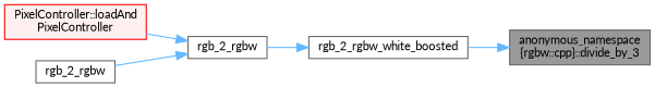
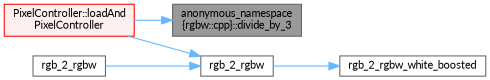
  digraph {
    fontname=Lato
    rankdir=RL
    node [color=grey40 fillcolor=white fontname=Lato fontsize=10 shape=box style=filled]
    edge [color=steelblue1 dir=back fontname=Lato fontsize=10 labelfontname=Helvetica labelfontsize=10 style=solid]
    n1 [color=gray40 fillcolor=grey60 fontcolor=black height=0.2 label="anonymous_namespace\l\{rgbw::cpp\}::divide_by_3" width=0.4]
    n2 [height=0.2 label=rgb_2_rgbw_white_boosted width=0.4]
    n3 [height=0.2 label=rgb_2_rgbw width=0.4]
    n4 [color=red fillcolor="#FFF0F0" height=0.2 label="PixelController::loadAnd\lPixelController" width=0.4]
    n5 [height=0.2 label=rgb_2_rgbw width=0.4]
-   n1 -> n2
+   n1 -> n4
    n2 -> n3
    n3 -> n4
    n3 -> n5
  }
